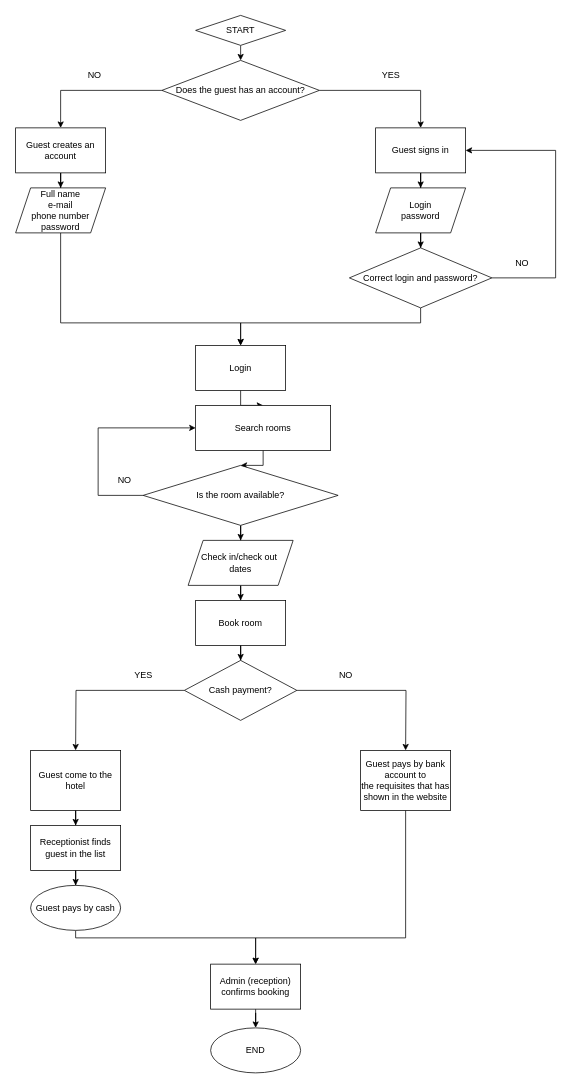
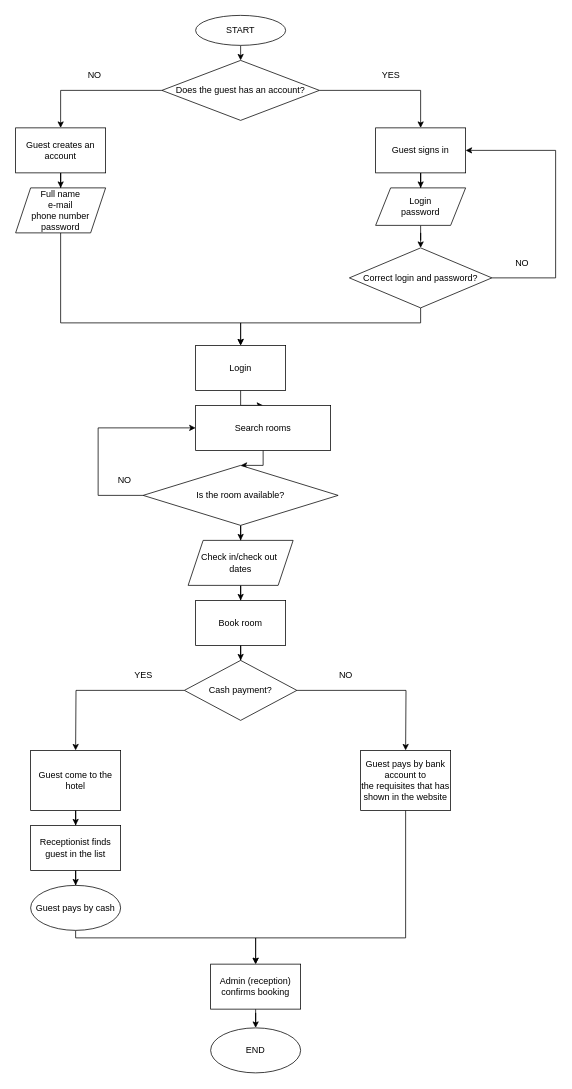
  <mxCell id="0" />
  <mxCell id="1" parent="0" />
  <mxCell id="2" value="" style="edgeStyle=orthogonalEdgeStyle;rounded=0;orthogonalLoop=1;jettySize=auto;html=1;" edge="1" parent="1" source="3"><mxGeometry relative="1" as="geometry"><mxPoint x="320.1" y="80" as="targetPoint" /></mxGeometry></mxCell>
- <mxCell id="3" value="START" style="rhombus;whiteSpace=wrap;html=1;" vertex="1" parent="1"><mxGeometry x="260" y="20" width="120" height="40" as="geometry" /></mxCell>
+ <mxCell id="3" value="START" style="ellipse;whiteSpace=wrap;html=1;" vertex="1" parent="1"><mxGeometry x="260" y="20" width="120" height="40" as="geometry" /></mxCell>
  <mxCell id="4" style="edgeStyle=orthogonalEdgeStyle;rounded=0;orthogonalLoop=1;jettySize=auto;html=1;exitX=1;exitY=0.5;exitDx=0;exitDy=0;entryX=0.5;entryY=0;entryDx=0;entryDy=0;" edge="1" parent="1" source="6" target="8"><mxGeometry relative="1" as="geometry" /></mxCell>
  <mxCell id="5" style="edgeStyle=orthogonalEdgeStyle;rounded=0;orthogonalLoop=1;jettySize=auto;html=1;entryX=0.5;entryY=0;entryDx=0;entryDy=0;" edge="1" parent="1" source="6" target="10"><mxGeometry relative="1" as="geometry" /></mxCell>
  <mxCell id="6" value="Does the guest has an account?" style="rhombus;whiteSpace=wrap;html=1;" vertex="1" parent="1"><mxGeometry x="215" y="80" width="210" height="80" as="geometry" /></mxCell>
  <mxCell id="7" value="" style="edgeStyle=orthogonalEdgeStyle;rounded=0;orthogonalLoop=1;jettySize=auto;html=1;" edge="1" parent="1" source="8" target="16"><mxGeometry relative="1" as="geometry" /></mxCell>
  <mxCell id="8" value="Guest signs in" style="rounded=0;whiteSpace=wrap;html=1;" vertex="1" parent="1"><mxGeometry x="500" y="170" width="120" height="60" as="geometry" /></mxCell>
  <mxCell id="9" value="" style="edgeStyle=orthogonalEdgeStyle;rounded=0;orthogonalLoop=1;jettySize=auto;html=1;" edge="1" parent="1" source="10" target="14"><mxGeometry relative="1" as="geometry" /></mxCell>
  <mxCell id="10" value="Guest creates an account" style="rounded=0;whiteSpace=wrap;html=1;" vertex="1" parent="1"><mxGeometry x="20" y="170" width="120" height="60" as="geometry" /></mxCell>
  <mxCell id="11" value="YES" style="text;html=1;align=center;verticalAlign=middle;resizable=0;points=[];autosize=1;strokeColor=none;fillColor=none;" vertex="1" parent="1"><mxGeometry x="500" y="90" width="40" height="20" as="geometry" /></mxCell>
  <mxCell id="12" value="NO" style="text;html=1;align=center;verticalAlign=middle;resizable=0;points=[];autosize=1;strokeColor=none;fillColor=none;" vertex="1" parent="1"><mxGeometry x="110" y="90" width="30" height="20" as="geometry" /></mxCell>
  <mxCell id="13" style="edgeStyle=orthogonalEdgeStyle;rounded=0;orthogonalLoop=1;jettySize=auto;html=1;exitX=0.5;exitY=1;exitDx=0;exitDy=0;entryX=0.5;entryY=0;entryDx=0;entryDy=0;" edge="1" parent="1" source="14" target="22"><mxGeometry relative="1" as="geometry"><Array as="points"><mxPoint x="80" y="430" /><mxPoint x="320" y="430" /></Array></mxGeometry></mxCell>
  <mxCell id="14" value="Full name&lt;br&gt;e-mail&lt;br&gt;phone number&lt;br&gt;password" style="shape=parallelogram;perimeter=parallelogramPerimeter;whiteSpace=wrap;html=1;fixedSize=1;rounded=0;" vertex="1" parent="1"><mxGeometry x="20" y="250" width="120" height="60" as="geometry" /></mxCell>
  <mxCell id="15" value="" style="edgeStyle=orthogonalEdgeStyle;rounded=0;orthogonalLoop=1;jettySize=auto;html=1;" edge="1" parent="1" source="16" target="19"><mxGeometry relative="1" as="geometry" /></mxCell>
- <mxCell id="16" value="Login&lt;br&gt;password" style="shape=parallelogram;perimeter=parallelogramPerimeter;whiteSpace=wrap;html=1;fixedSize=1;rounded=0;" vertex="1" parent="1"><mxGeometry x="500" y="250" width="120" height="60" as="geometry" /></mxCell>
+ <mxCell id="16" value="Login&lt;br&gt;password" style="shape=parallelogram;perimeter=parallelogramPerimeter;whiteSpace=wrap;html=1;fixedSize=1;rounded=0;" vertex="1" parent="1"><mxGeometry x="500" y="250" width="120" height="50" as="geometry" /></mxCell>
  <mxCell id="17" style="edgeStyle=orthogonalEdgeStyle;rounded=0;orthogonalLoop=1;jettySize=auto;html=1;exitX=1;exitY=0.5;exitDx=0;exitDy=0;entryX=1;entryY=0.5;entryDx=0;entryDy=0;" edge="1" parent="1" source="19" target="8"><mxGeometry relative="1" as="geometry"><Array as="points"><mxPoint x="740" y="370" /><mxPoint x="740" y="200" /></Array></mxGeometry></mxCell>
  <mxCell id="18" style="edgeStyle=orthogonalEdgeStyle;rounded=0;orthogonalLoop=1;jettySize=auto;html=1;entryX=0.5;entryY=0;entryDx=0;entryDy=0;" edge="1" parent="1" source="19" target="22"><mxGeometry relative="1" as="geometry"><Array as="points"><mxPoint x="560" y="430" /><mxPoint x="320" y="430" /></Array></mxGeometry></mxCell>
  <mxCell id="19" value="Correct login and password?" style="rhombus;whiteSpace=wrap;html=1;rounded=0;" vertex="1" parent="1"><mxGeometry x="465" y="330" width="190" height="80" as="geometry" /></mxCell>
  <mxCell id="20" value="NO" style="text;html=1;align=center;verticalAlign=middle;resizable=0;points=[];autosize=1;strokeColor=none;fillColor=none;" vertex="1" parent="1"><mxGeometry x="680" y="340" width="30" height="20" as="geometry" /></mxCell>
  <mxCell id="21" style="edgeStyle=orthogonalEdgeStyle;rounded=0;orthogonalLoop=1;jettySize=auto;html=1;entryX=0.5;entryY=0;entryDx=0;entryDy=0;" edge="1" parent="1" source="22" target="24"><mxGeometry relative="1" as="geometry" /></mxCell>
  <mxCell id="22" value="Login" style="whiteSpace=wrap;html=1;rounded=0;" vertex="1" parent="1"><mxGeometry x="260" y="460" width="120" height="60" as="geometry" /></mxCell>
  <mxCell id="23" value="" style="edgeStyle=orthogonalEdgeStyle;rounded=0;orthogonalLoop=1;jettySize=auto;html=1;" edge="1" parent="1" source="24" target="27"><mxGeometry relative="1" as="geometry" /></mxCell>
  <mxCell id="24" value="Search rooms" style="rounded=0;whiteSpace=wrap;html=1;" vertex="1" parent="1"><mxGeometry x="260" y="540" width="180" height="60" as="geometry" /></mxCell>
  <mxCell id="25" style="edgeStyle=orthogonalEdgeStyle;rounded=0;orthogonalLoop=1;jettySize=auto;html=1;entryX=0;entryY=0.5;entryDx=0;entryDy=0;" edge="1" parent="1" source="27" target="24"><mxGeometry relative="1" as="geometry"><Array as="points"><mxPoint x="130" y="660" /><mxPoint x="130" y="570" /></Array></mxGeometry></mxCell>
  <mxCell id="26" value="" style="edgeStyle=orthogonalEdgeStyle;rounded=0;orthogonalLoop=1;jettySize=auto;html=1;" edge="1" parent="1" source="27" target="30"><mxGeometry relative="1" as="geometry" /></mxCell>
  <mxCell id="27" value="Is the room available?" style="rhombus;whiteSpace=wrap;html=1;rounded=0;" vertex="1" parent="1"><mxGeometry x="190" y="620" width="260" height="80" as="geometry" /></mxCell>
  <mxCell id="28" value="NO" style="text;html=1;align=center;verticalAlign=middle;resizable=0;points=[];autosize=1;strokeColor=none;fillColor=none;" vertex="1" parent="1"><mxGeometry x="150" y="630" width="30" height="20" as="geometry" /></mxCell>
  <mxCell id="29" value="" style="edgeStyle=orthogonalEdgeStyle;rounded=0;orthogonalLoop=1;jettySize=auto;html=1;" edge="1" parent="1" source="30" target="32"><mxGeometry relative="1" as="geometry" /></mxCell>
  <mxCell id="30" value="&lt;span&gt;Check in/check out&amp;nbsp;&lt;/span&gt;&lt;br&gt;&lt;span&gt;dates&lt;/span&gt;" style="shape=parallelogram;perimeter=parallelogramPerimeter;whiteSpace=wrap;html=1;fixedSize=1;rounded=0;" vertex="1" parent="1"><mxGeometry x="250" y="720" width="140" height="60" as="geometry" /></mxCell>
  <mxCell id="31" value="" style="edgeStyle=orthogonalEdgeStyle;rounded=0;orthogonalLoop=1;jettySize=auto;html=1;" edge="1" parent="1" source="32" target="35"><mxGeometry relative="1" as="geometry" /></mxCell>
  <mxCell id="32" value="Book room" style="whiteSpace=wrap;html=1;rounded=0;" vertex="1" parent="1"><mxGeometry x="260" y="800" width="120" height="60" as="geometry" /></mxCell>
  <mxCell id="33" style="edgeStyle=orthogonalEdgeStyle;rounded=0;orthogonalLoop=1;jettySize=auto;html=1;" edge="1" parent="1" source="35"><mxGeometry relative="1" as="geometry"><mxPoint x="540" y="1000" as="targetPoint" /></mxGeometry></mxCell>
  <mxCell id="34" style="edgeStyle=orthogonalEdgeStyle;rounded=0;orthogonalLoop=1;jettySize=auto;html=1;exitX=0;exitY=0.5;exitDx=0;exitDy=0;" edge="1" parent="1" source="35"><mxGeometry relative="1" as="geometry"><mxPoint x="100" y="1000" as="targetPoint" /></mxGeometry></mxCell>
  <mxCell id="35" value="Cash payment?" style="rhombus;whiteSpace=wrap;html=1;rounded=0;" vertex="1" parent="1"><mxGeometry x="245" y="880" width="150" height="80" as="geometry" /></mxCell>
  <mxCell id="36" value="" style="edgeStyle=orthogonalEdgeStyle;rounded=0;orthogonalLoop=1;jettySize=auto;html=1;" edge="1" parent="1" source="37" target="41"><mxGeometry relative="1" as="geometry" /></mxCell>
  <mxCell id="37" value="Guest come to the hotel" style="rounded=0;whiteSpace=wrap;html=1;" vertex="1" parent="1"><mxGeometry x="40" y="1000" width="120" height="80" as="geometry" /></mxCell>
  <mxCell id="38" style="edgeStyle=orthogonalEdgeStyle;rounded=0;orthogonalLoop=1;jettySize=auto;html=1;entryX=0.5;entryY=0;entryDx=0;entryDy=0;" edge="1" parent="1" source="39" target="47"><mxGeometry relative="1" as="geometry"><mxPoint x="340" y="1280" as="targetPoint" /><Array as="points"><mxPoint x="540" y="1250" /><mxPoint x="340" y="1250" /></Array></mxGeometry></mxCell>
  <mxCell id="39" value="Guest pays by bank account to the&amp;nbsp;requisites that has shown in the website" style="rounded=0;whiteSpace=wrap;html=1;" vertex="1" parent="1"><mxGeometry x="480" y="1000" width="120" height="80" as="geometry" /></mxCell>
  <mxCell id="40" value="" style="edgeStyle=orthogonalEdgeStyle;rounded=0;orthogonalLoop=1;jettySize=auto;html=1;" edge="1" parent="1" source="41" target="43"><mxGeometry relative="1" as="geometry" /></mxCell>
  <mxCell id="41" value="Receptionist finds guest in the list" style="whiteSpace=wrap;html=1;rounded=0;" vertex="1" parent="1"><mxGeometry x="40" y="1100" width="120" height="60" as="geometry" /></mxCell>
  <mxCell id="42" style="edgeStyle=orthogonalEdgeStyle;rounded=0;orthogonalLoop=1;jettySize=auto;html=1;entryX=0.5;entryY=0;entryDx=0;entryDy=0;" edge="1" parent="1" source="43" target="47"><mxGeometry relative="1" as="geometry"><Array as="points"><mxPoint x="100" y="1250" /><mxPoint x="340" y="1250" /></Array></mxGeometry></mxCell>
  <mxCell id="43" value="Guest pays by cash" style="ellipse;whiteSpace=wrap;html=1;" vertex="1" parent="1"><mxGeometry x="40" y="1180" width="120" height="60" as="geometry" /></mxCell>
  <mxCell id="44" value="NO" style="text;html=1;align=center;verticalAlign=middle;resizable=0;points=[];autosize=1;strokeColor=none;fillColor=none;" vertex="1" parent="1"><mxGeometry x="445" y="890" width="30" height="20" as="geometry" /></mxCell>
  <mxCell id="45" value="YES" style="text;html=1;align=center;verticalAlign=middle;resizable=0;points=[];autosize=1;strokeColor=none;fillColor=none;" vertex="1" parent="1"><mxGeometry x="170" y="890" width="40" height="20" as="geometry" /></mxCell>
  <mxCell id="46" style="edgeStyle=orthogonalEdgeStyle;rounded=0;orthogonalLoop=1;jettySize=auto;html=1;entryX=0.5;entryY=0;entryDx=0;entryDy=0;" edge="1" parent="1" source="47" target="48"><mxGeometry relative="1" as="geometry" /></mxCell>
  <mxCell id="47" value="Admin (reception) confirms booking" style="rounded=0;whiteSpace=wrap;html=1;" vertex="1" parent="1"><mxGeometry x="280" y="1285" width="120" height="60" as="geometry" /></mxCell>
  <mxCell id="48" value="END" style="ellipse;whiteSpace=wrap;html=1;" vertex="1" parent="1"><mxGeometry x="280" y="1370" width="120" height="60" as="geometry" /></mxCell>
